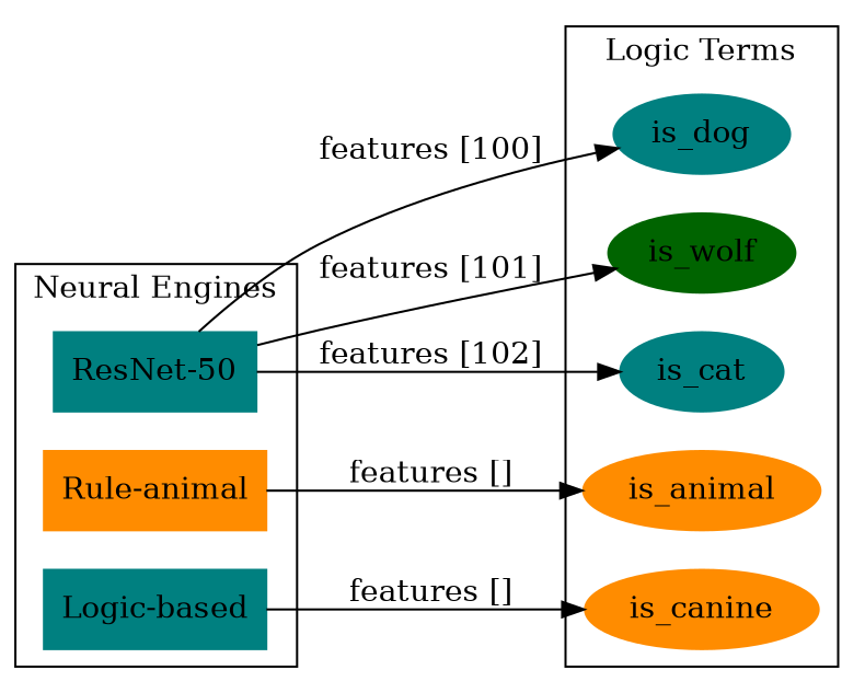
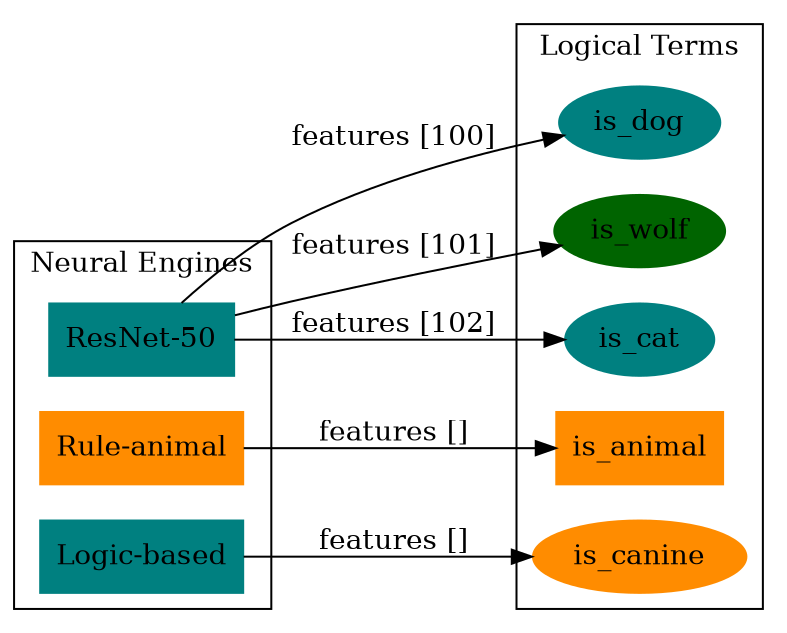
  digraph {
    rankdir=LR
    node [color=teal shape=ellipse style=filled]
    n1 [label="ResNet-50" shape=box]
    n2 [color=darkorange label="Rule-animal" shape=box]
    n3 [label="Logic-based" shape=box]
    is_dog
    is_wolf [color=darkgreen]
    is_cat
-   is_animal [color=darkorange]
+   is_animal [color=darkorange shape=box]
    is_canine [color=darkorange]
    subgraph cluster_1 {
      label="Neural Engines"
      n1
      n2
      n3
    }
    subgraph cluster_2 {
-     label="Logic Terms"
+     label="Logical Terms"
      is_dog
      is_wolf
      is_cat
      is_animal
      is_canine
    }
    n1 -> is_dog [label="features [100]"]
    n1 -> is_wolf [label="features [101]"]
    n1 -> is_cat [label="features [102]"]
    n2 -> is_animal [label="features []"]
    n3 -> is_canine [label="features []"]
  }
